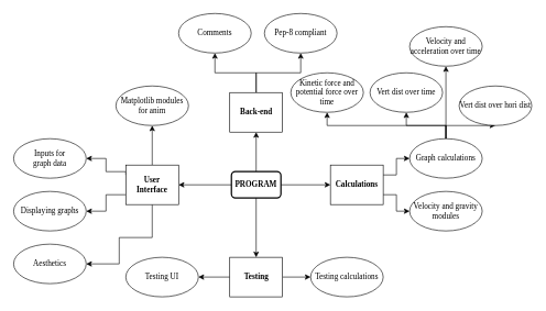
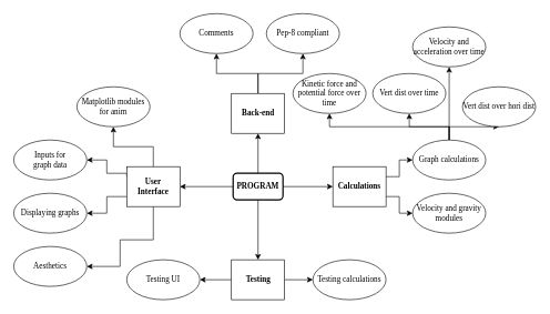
  <mxCell id="0" />
  <mxCell id="1" parent="0" />
  <mxCell id="2" style="edgeStyle=orthogonalEdgeStyle;rounded=0;orthogonalLoop=1;jettySize=auto;html=1;exitX=1;exitY=0.5;exitDx=0;exitDy=0;" parent="1" source="5" target="13" edge="1"><mxGeometry relative="1" as="geometry"><mxPoint x="490" y="280" as="targetPoint" /></mxGeometry></mxCell>
  <mxCell id="3" style="edgeStyle=orthogonalEdgeStyle;rounded=0;orthogonalLoop=1;jettySize=auto;html=1;exitX=0;exitY=0.5;exitDx=0;exitDy=0;" parent="1" source="5" target="10" edge="1"><mxGeometry relative="1" as="geometry"><mxPoint x="280" y="280" as="targetPoint" /></mxGeometry></mxCell>
  <mxCell id="4" style="edgeStyle=orthogonalEdgeStyle;rounded=0;orthogonalLoop=1;jettySize=auto;html=1;exitX=0.5;exitY=0;exitDx=0;exitDy=0;entryX=0.5;entryY=1;entryDx=0;entryDy=0;" edge="1" parent="1" source="5" target="36"><mxGeometry relative="1" as="geometry" /></mxCell>
  <mxCell id="5" value="PROGRAM" style="whiteSpace=wrap;html=1;strokeWidth=2;rounded=1;glass=0;shadow=0;fontFamily=Verdana;fontStyle=1;fontSize=12;" parent="1" vertex="1"><mxGeometry x="350" y="260" width="75" height="40" as="geometry" /></mxCell>
  <mxCell id="6" style="edgeStyle=orthogonalEdgeStyle;rounded=0;orthogonalLoop=1;jettySize=auto;html=1;exitX=0;exitY=0.75;exitDx=0;exitDy=0;entryX=0;entryY=0.5;entryDx=0;entryDy=0;" parent="1" source="10" edge="1"><mxGeometry relative="1" as="geometry"><mxPoint x="130" y="320" as="targetPoint" /><Array as="points"><mxPoint x="160" y="295" /><mxPoint x="160" y="320" /></Array></mxGeometry></mxCell>
  <mxCell id="7" style="edgeStyle=orthogonalEdgeStyle;rounded=0;orthogonalLoop=1;jettySize=auto;html=1;exitX=0;exitY=0.25;exitDx=0;exitDy=0;entryX=0;entryY=0.5;entryDx=0;entryDy=0;" parent="1" source="10" edge="1"><mxGeometry relative="1" as="geometry"><mxPoint x="130" y="240" as="targetPoint" /><Array as="points"><mxPoint x="190" y="260" /><mxPoint x="160" y="260" /><mxPoint x="160" y="240" /></Array></mxGeometry></mxCell>
  <mxCell id="8" style="edgeStyle=orthogonalEdgeStyle;rounded=0;orthogonalLoop=1;jettySize=auto;html=1;exitX=0.5;exitY=0;exitDx=0;exitDy=0;entryX=0.5;entryY=1;entryDx=0;entryDy=0;" parent="1" source="10" target="28" edge="1"><mxGeometry relative="1" as="geometry" /></mxCell>
  <mxCell id="9" style="edgeStyle=orthogonalEdgeStyle;rounded=0;orthogonalLoop=1;jettySize=auto;html=1;exitX=0.5;exitY=1;exitDx=0;exitDy=0;entryX=1;entryY=0.5;entryDx=0;entryDy=0;" parent="1" source="10" target="31" edge="1"><mxGeometry relative="1" as="geometry"><Array as="points"><mxPoint x="230" y="360" /><mxPoint x="180" y="360" /><mxPoint x="180" y="400" /></Array></mxGeometry></mxCell>
  <mxCell id="10" value="User&lt;br&gt;Interface" style="whiteSpace=wrap;html=1;fontFamily=Verdana;fontStyle=1" parent="1" vertex="1"><mxGeometry x="190" y="250" width="80" height="60" as="geometry" /></mxCell>
  <mxCell id="11" style="edgeStyle=orthogonalEdgeStyle;rounded=0;orthogonalLoop=1;jettySize=auto;html=1;exitX=1;exitY=0.25;exitDx=0;exitDy=0;entryX=0;entryY=0.5;entryDx=0;entryDy=0;" parent="1" source="13" target="24" edge="1"><mxGeometry relative="1" as="geometry" /></mxCell>
  <mxCell id="12" style="edgeStyle=orthogonalEdgeStyle;rounded=0;orthogonalLoop=1;jettySize=auto;html=1;exitX=1;exitY=0.75;exitDx=0;exitDy=0;entryX=0;entryY=0.5;entryDx=0;entryDy=0;" parent="1" source="13" target="25" edge="1"><mxGeometry relative="1" as="geometry" /></mxCell>
  <mxCell id="13" value="Calculations" style="whiteSpace=wrap;html=1;fontFamily=Verdana;fontStyle=1" parent="1" vertex="1"><mxGeometry x="500" y="250" width="80" height="60" as="geometry" /></mxCell>
  <mxCell id="14" style="edgeStyle=orthogonalEdgeStyle;rounded=0;orthogonalLoop=1;jettySize=auto;html=1;exitX=0.5;exitY=1;exitDx=0;exitDy=0;" parent="1" source="5" target="17" edge="1"><mxGeometry relative="1" as="geometry"><mxPoint x="430" y="370" as="targetPoint" /><mxPoint x="500" y="370" as="sourcePoint" /></mxGeometry></mxCell>
  <mxCell id="15" style="edgeStyle=orthogonalEdgeStyle;rounded=0;orthogonalLoop=1;jettySize=auto;html=1;exitX=1;exitY=0.5;exitDx=0;exitDy=0;" parent="1" source="17" target="27" edge="1"><mxGeometry relative="1" as="geometry" /></mxCell>
  <mxCell id="16" style="edgeStyle=orthogonalEdgeStyle;rounded=0;orthogonalLoop=1;jettySize=auto;html=1;exitX=0;exitY=0.5;exitDx=0;exitDy=0;" parent="1" source="17" target="26" edge="1"><mxGeometry relative="1" as="geometry" /></mxCell>
  <mxCell id="17" value="Testing" style="whiteSpace=wrap;html=1;fontFamily=Verdana;fontStyle=1" parent="1" vertex="1"><mxGeometry x="347.5" y="390" width="80" height="60" as="geometry" /></mxCell>
  <mxCell id="18" value="Inputs for&lt;br&gt;graph data" style="ellipse;whiteSpace=wrap;html=1;fontFamily=Verdana;" parent="1" vertex="1"><mxGeometry x="20" y="210" width="110" height="60" as="geometry" /></mxCell>
  <mxCell id="19" value="Displaying graphs" style="ellipse;whiteSpace=wrap;html=1;fontFamily=Verdana;" parent="1" vertex="1"><mxGeometry x="20" y="290" width="110" height="60" as="geometry" /></mxCell>
  <mxCell id="20" style="edgeStyle=orthogonalEdgeStyle;rounded=0;orthogonalLoop=1;jettySize=auto;html=1;exitX=0.5;exitY=0;exitDx=0;exitDy=0;" parent="1" source="24" target="30" edge="1"><mxGeometry relative="1" as="geometry" /></mxCell>
  <mxCell id="21" style="edgeStyle=orthogonalEdgeStyle;rounded=0;orthogonalLoop=1;jettySize=auto;html=1;exitX=0.5;exitY=0;exitDx=0;exitDy=0;entryX=0.5;entryY=1;entryDx=0;entryDy=0;" parent="1" source="24" target="29" edge="1"><mxGeometry relative="1" as="geometry" /></mxCell>
  <mxCell id="22" style="edgeStyle=orthogonalEdgeStyle;rounded=0;orthogonalLoop=1;jettySize=auto;html=1;exitX=0.5;exitY=0;exitDx=0;exitDy=0;entryX=0.5;entryY=1;entryDx=0;entryDy=0;" edge="1" parent="1" source="24" target="33"><mxGeometry relative="1" as="geometry" /></mxCell>
  <mxCell id="23" style="edgeStyle=orthogonalEdgeStyle;rounded=0;orthogonalLoop=1;jettySize=auto;html=1;exitX=0.5;exitY=0;exitDx=0;exitDy=0;" edge="1" parent="1" source="24" target="32"><mxGeometry relative="1" as="geometry"><Array as="points"><mxPoint x="675" y="190" /><mxPoint x="495" y="190" /></Array></mxGeometry></mxCell>
  <mxCell id="24" value="Graph calculations" style="ellipse;whiteSpace=wrap;html=1;fontFamily=Verdana;" parent="1" vertex="1"><mxGeometry x="620" y="210" width="110" height="60" as="geometry" /></mxCell>
  <mxCell id="25" value="Velocity and gravity modules" style="ellipse;whiteSpace=wrap;html=1;fontFamily=Verdana;" parent="1" vertex="1"><mxGeometry x="620" y="290" width="110" height="60" as="geometry" /></mxCell>
  <mxCell id="26" value="Testing UI" style="ellipse;whiteSpace=wrap;html=1;fontFamily=Verdana;" parent="1" vertex="1"><mxGeometry x="190" y="390" width="110" height="60" as="geometry" /></mxCell>
  <mxCell id="27" value="Testing calculations" style="ellipse;whiteSpace=wrap;html=1;fontFamily=Verdana;" parent="1" vertex="1"><mxGeometry x="470" y="390" width="110" height="60" as="geometry" /></mxCell>
- <mxCell id="28" value="Matplotlib modules for anim" style="ellipse;whiteSpace=wrap;html=1;fontFamily=Verdana;" parent="1" vertex="1"><mxGeometry x="175" y="130" width="110" height="60" as="geometry" /></mxCell>
+ <mxCell id="28" value="Matplotlib modules for anim" style="ellipse;whiteSpace=wrap;html=1;fontFamily=Verdana;" parent="1" vertex="1"><mxGeometry x="115" y="130" width="110" height="60" as="geometry" /></mxCell>
  <mxCell id="29" value="Vert dist over time" style="ellipse;whiteSpace=wrap;html=1;fontFamily=Verdana;" parent="1" vertex="1"><mxGeometry x="560" y="110" width="110" height="60" as="geometry" /></mxCell>
  <mxCell id="30" value="Vert dist over hori dist" style="ellipse;whiteSpace=wrap;html=1;fontFamily=Verdana;" parent="1" vertex="1"><mxGeometry x="695" y="130" width="110" height="60" as="geometry" /></mxCell>
  <mxCell id="31" value="Aesthetics" style="ellipse;whiteSpace=wrap;html=1;fontFamily=Verdana;" parent="1" vertex="1"><mxGeometry x="20" y="370" width="110" height="60" as="geometry" /></mxCell>
  <mxCell id="32" value="Kinetic force and potential force over time" style="ellipse;whiteSpace=wrap;html=1;fontFamily=Verdana;" vertex="1" parent="1"><mxGeometry x="440" y="110" width="110" height="60" as="geometry" /></mxCell>
  <mxCell id="33" value="Velocity and acceleration over time" style="ellipse;whiteSpace=wrap;html=1;fontFamily=Verdana;" vertex="1" parent="1"><mxGeometry x="620" width="110" height="60" as="geometry" y="40" /></mxCell>
  <mxCell id="34" style="edgeStyle=orthogonalEdgeStyle;rounded=0;orthogonalLoop=1;jettySize=auto;html=1;exitX=0.5;exitY=0;exitDx=0;exitDy=0;entryX=0.5;entryY=1;entryDx=0;entryDy=0;" edge="1" parent="1" source="36" target="37"><mxGeometry relative="1" as="geometry" /></mxCell>
  <mxCell id="35" style="edgeStyle=orthogonalEdgeStyle;rounded=0;orthogonalLoop=1;jettySize=auto;html=1;exitX=0.5;exitY=0;exitDx=0;exitDy=0;entryX=0.5;entryY=1;entryDx=0;entryDy=0;" edge="1" parent="1" source="36" target="38"><mxGeometry relative="1" as="geometry" /></mxCell>
  <mxCell id="36" value="Back-end" style="whiteSpace=wrap;html=1;fontFamily=Verdana;fontStyle=1" vertex="1" parent="1"><mxGeometry x="347.5" y="140" width="80" height="60" as="geometry" /></mxCell>
  <mxCell id="37" value="Comments" style="ellipse;whiteSpace=wrap;html=1;fontFamily=Verdana;" vertex="1" parent="1"><mxGeometry x="270" y="20" width="110" height="60" as="geometry" /></mxCell>
  <mxCell id="38" value="Pep-8 compliant" style="ellipse;whiteSpace=wrap;html=1;fontFamily=Verdana;" vertex="1" parent="1"><mxGeometry x="400" y="20" width="110" height="60" as="geometry" /></mxCell>
